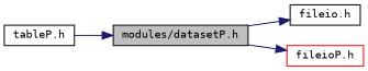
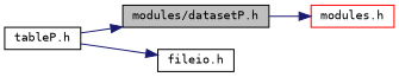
  digraph {
    fontname="DejaVu Sans Mono"
    rankdir=LR
    node [color=black fillcolor=white fontname="DejaVu Sans Mono" fontsize=10 shape=record style=filled]
    edge [color=midnightblue fontname="DejaVu Sans Mono" fontsize=10 labelfontname="FreeSans.ttf" labelfontsize=10 style=solid]
    n1 [fillcolor=grey75 fontcolor=black height=0.2 label="modules/datasetP.h" width=0.4]
    n2 [height=0.2 label="fileio.h" width=0.4]
-   n3 [color=red height=0.2 label="fileioP.h" width=0.4]
+   n3 [color=red height=0.2 label="modules.h" width=0.4]
    n4 [height=0.2 label="tableP.h" width=0.4]
-   n1 -> n2
+   n4 -> n2
    n1 -> n3
    n4 -> n1
  }
